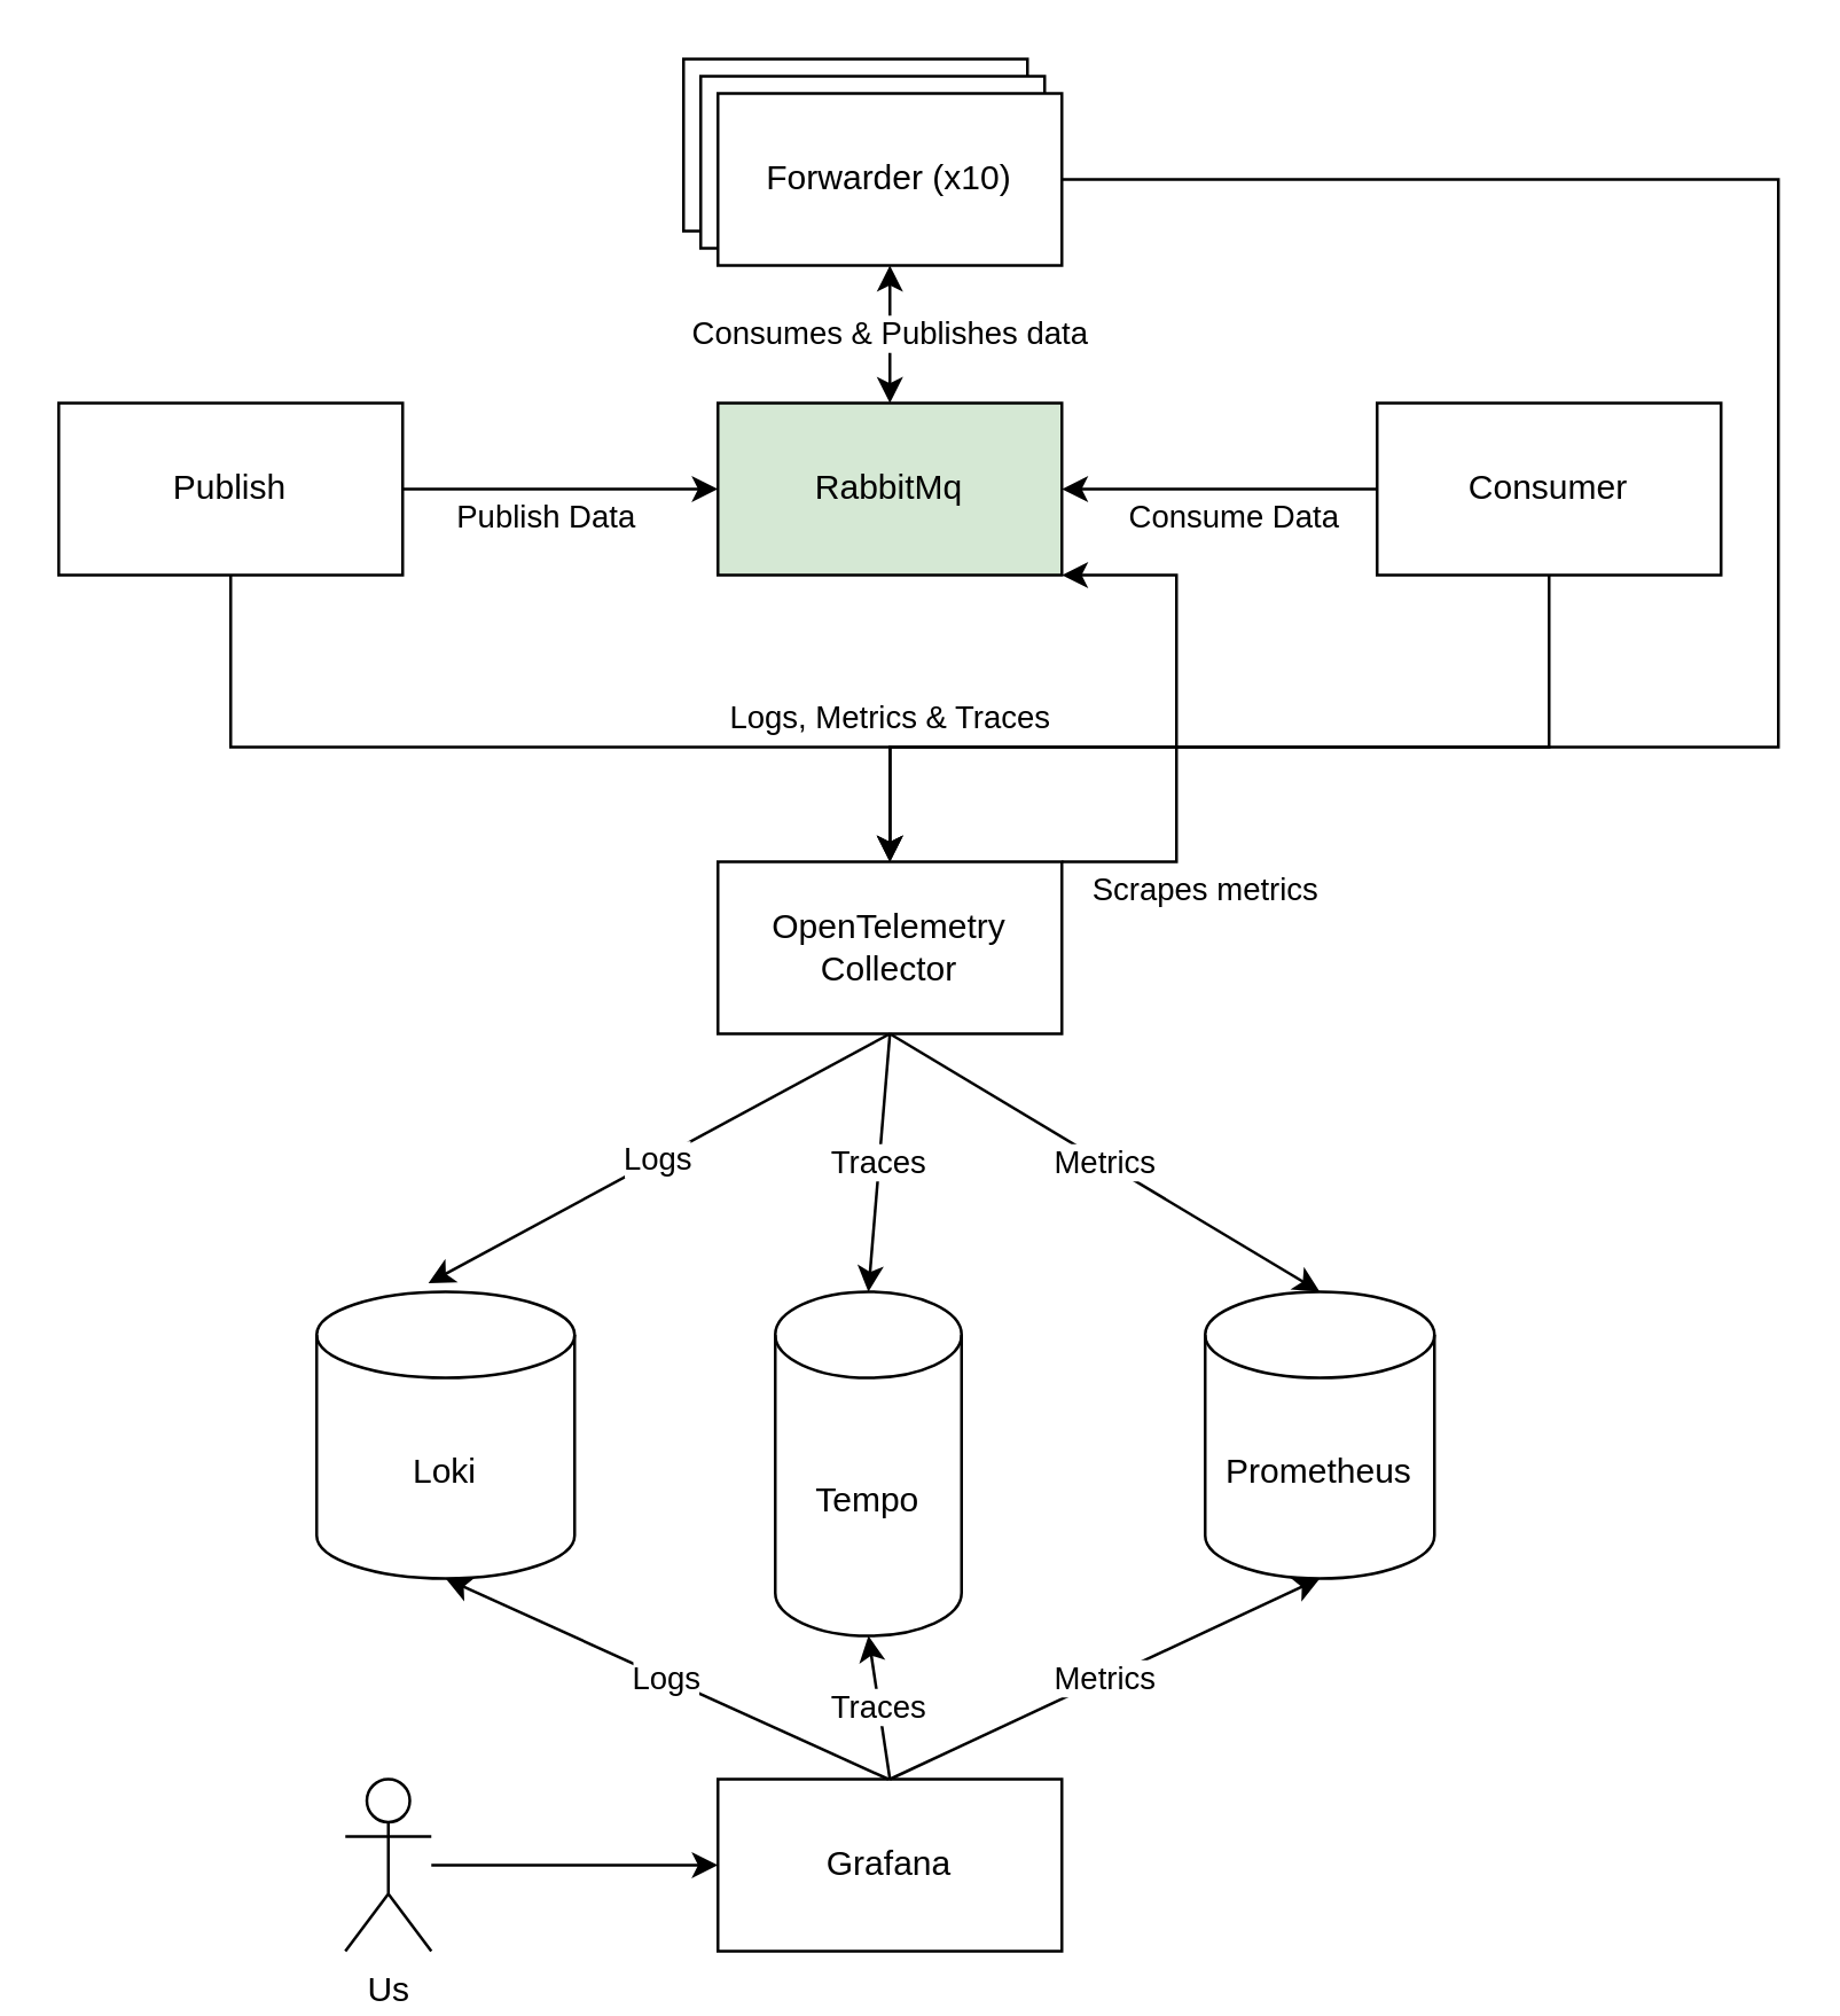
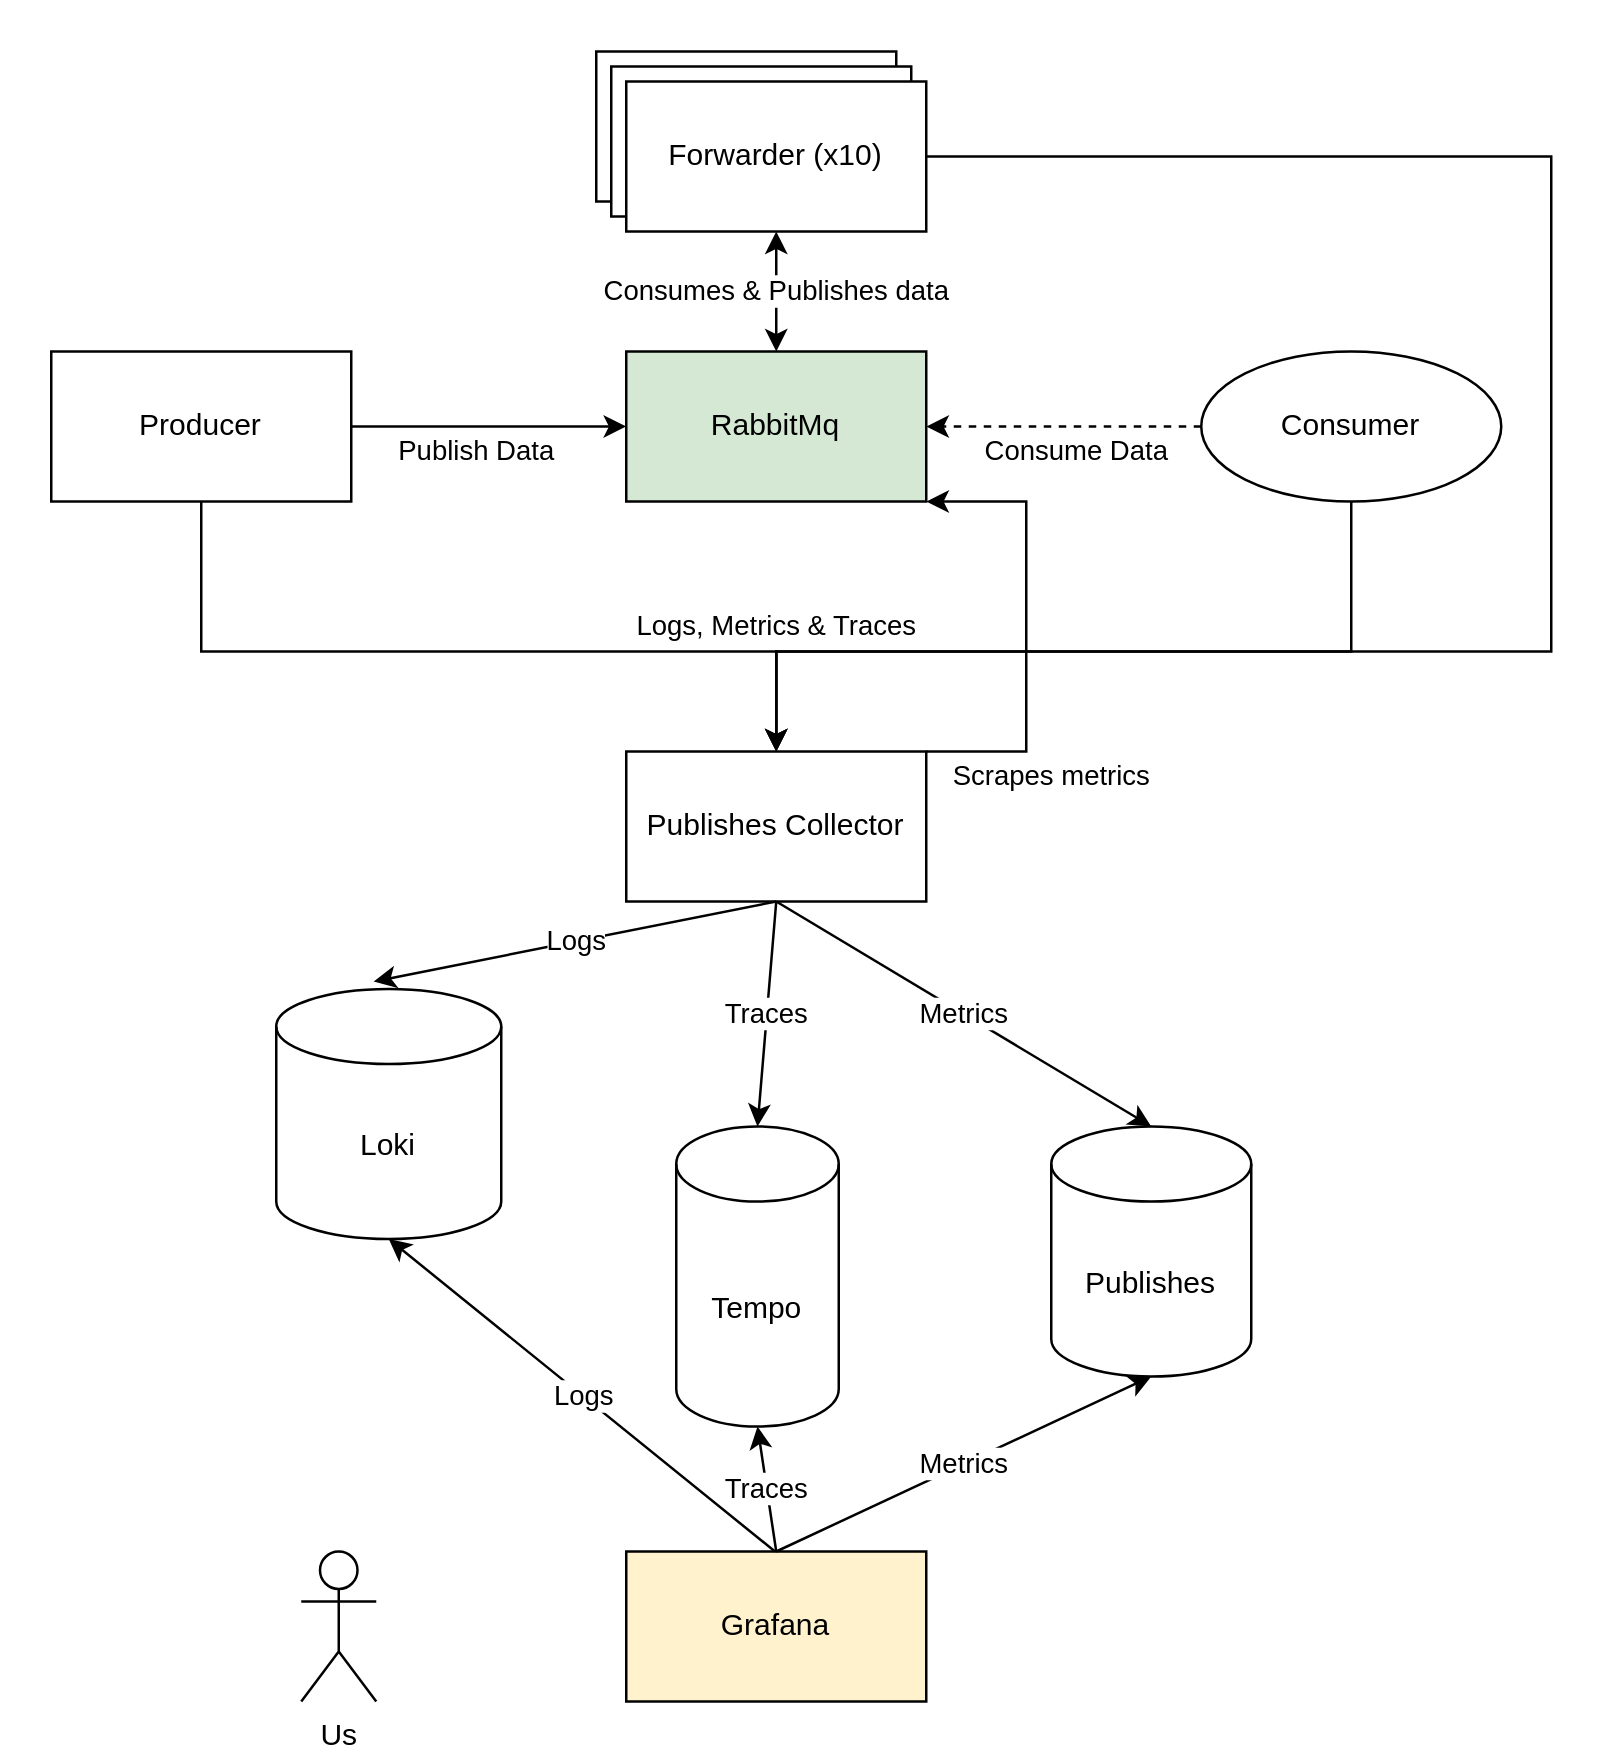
  <mxCell id="0" />
  <mxCell id="1" parent="0" />
- <mxCell id="2" value="Publish" style="rounded=0;whiteSpace=wrap;html=1;" vertex="1" parent="1"><mxGeometry x="20" y="140" width="120" height="60" as="geometry" /></mxCell>
- <mxCell id="3" value="Consumer" style="rounded=0;whiteSpace=wrap;html=1;" vertex="1" parent="1"><mxGeometry x="480" y="140" width="120" height="60" as="geometry" /></mxCell>
- <mxCell id="4" value="OpenTelemetry Collector" style="rounded=0;whiteSpace=wrap;html=1;" vertex="1" parent="1"><mxGeometry x="250" y="300" width="120" height="60" as="geometry" /></mxCell>
- <mxCell id="5" value="Loki" style="shape=cylinder3;whiteSpace=wrap;html=1;boundedLbl=1;backgroundOutline=1;size=15;" vertex="1" parent="1"><mxGeometry x="110" y="450" width="90" height="100" as="geometry" /></mxCell>
+ <mxCell id="2" value="Producer" style="rounded=0;whiteSpace=wrap;html=1;" vertex="1" parent="1"><mxGeometry x="20" y="140" width="120" height="60" as="geometry" /></mxCell>
+ <mxCell id="3" value="Consumer" style="ellipse;whiteSpace=wrap;html=1;" vertex="1" parent="1"><mxGeometry x="480" y="140" width="120" height="60" as="geometry" /></mxCell>
+ <mxCell id="4" value="Publishes Collector" style="rounded=0;whiteSpace=wrap;html=1;" vertex="1" parent="1"><mxGeometry x="250" y="300" width="120" height="60" as="geometry" /></mxCell>
+ <mxCell id="5" value="Loki" style="shape=cylinder3;whiteSpace=wrap;html=1;boundedLbl=1;backgroundOutline=1;size=15;" vertex="1" parent="1"><mxGeometry x="110" y="395" width="90" height="100" as="geometry" /></mxCell>
  <mxCell id="6" value="Tempo" style="shape=cylinder3;whiteSpace=wrap;html=1;boundedLbl=1;backgroundOutline=1;size=15;" vertex="1" parent="1"><mxGeometry x="270" y="450" width="65" height="120" as="geometry" /></mxCell>
- <mxCell id="7" value="Prometheus" style="shape=cylinder3;whiteSpace=wrap;html=1;boundedLbl=1;backgroundOutline=1;size=15;" vertex="1" parent="1"><mxGeometry x="420" y="450" width="80" height="100" as="geometry" /></mxCell>
+ <mxCell id="7" value="Publishes" style="shape=cylinder3;whiteSpace=wrap;html=1;boundedLbl=1;backgroundOutline=1;size=15;" vertex="1" parent="1"><mxGeometry x="420" y="450" width="80" height="100" as="geometry" /></mxCell>
  <mxCell id="8" value="" style="endArrow=classic;html=1;rounded=0;exitX=0.5;exitY=1;exitDx=0;exitDy=0;entryX=0.5;entryY=0;entryDx=0;entryDy=0;" edge="1" parent="1" source="2" target="4"><mxGeometry x="-0.2" width="50" height="50" relative="1" as="geometry"><mxPoint x="270" y="250" as="sourcePoint" /><mxPoint x="320" y="200" as="targetPoint" /><Array as="points"><mxPoint x="80" y="260" /><mxPoint x="310" y="260" /></Array><mxPoint as="offset" /></mxGeometry></mxCell>
  <mxCell id="9" value="RabbitMq" style="rounded=0;whiteSpace=wrap;html=1;fillColor=#d5e8d4;" vertex="1" parent="1"><mxGeometry x="250" y="140" width="120" height="60" as="geometry" /></mxCell>
  <mxCell id="10" value="Publish Data" style="endArrow=classic;html=1;rounded=0;entryX=0;entryY=0.5;entryDx=0;entryDy=0;" edge="1" parent="1" target="9"><mxGeometry x="-0.091" y="-10" width="50" height="50" relative="1" as="geometry"><mxPoint x="140" y="170" as="sourcePoint" /><mxPoint x="260" y="90" as="targetPoint" /><Array as="points" /><mxPoint as="offset" /></mxGeometry></mxCell>
- <mxCell id="11" value="Consume Data" style="endArrow=classic;html=1;rounded=0;entryX=1;entryY=0.5;entryDx=0;entryDy=0;exitX=0;exitY=0.5;exitDx=0;exitDy=0;" edge="1" parent="1" source="3" target="9"><mxGeometry x="-0.091" y="10" width="50" height="50" relative="1" as="geometry"><mxPoint x="550" y="90" as="sourcePoint" /><mxPoint x="565" y="40" as="targetPoint" /><Array as="points" /><mxPoint as="offset" /></mxGeometry></mxCell>
+ <mxCell id="11" value="Consume Data" style="endArrow=classic;html=1;rounded=0;entryX=1;entryY=0.5;entryDx=0;entryDy=0;exitX=0;exitY=0.5;exitDx=0;exitDy=0;dashed=1;" edge="1" parent="1" source="3" target="9"><mxGeometry x="-0.091" y="10" width="50" height="50" relative="1" as="geometry"><mxPoint x="550" y="90" as="sourcePoint" /><mxPoint x="565" y="40" as="targetPoint" /><Array as="points" /><mxPoint as="offset" /></mxGeometry></mxCell>
  <mxCell id="12" value="Logs, Metrics &amp;amp; Traces" style="endArrow=classic;html=1;rounded=0;exitX=0.5;exitY=1;exitDx=0;exitDy=0;" edge="1" parent="1" source="3"><mxGeometry x="0.758" y="-10" width="50" height="50" relative="1" as="geometry"><mxPoint x="460" y="200" as="sourcePoint" /><mxPoint x="310" y="300" as="targetPoint" /><Array as="points"><mxPoint x="540" y="260" /><mxPoint x="310" y="260" /></Array><mxPoint x="10" y="-10" as="offset" /></mxGeometry></mxCell>
- <mxCell id="13" value="Grafana" style="rounded=0;whiteSpace=wrap;html=1;" vertex="1" parent="1"><mxGeometry x="250" y="620" width="120" height="60" as="geometry" /></mxCell>
+ <mxCell id="13" value="Grafana" style="rounded=0;whiteSpace=wrap;html=1;fillColor=#fff2cc;" vertex="1" parent="1"><mxGeometry x="250" y="620" width="120" height="60" as="geometry" /></mxCell>
  <mxCell id="14" value="Us" style="shape=umlActor;verticalLabelPosition=bottom;verticalAlign=top;html=1;outlineConnect=0;" vertex="1" parent="1"><mxGeometry x="120" y="620" width="30" height="60" as="geometry" /></mxCell>
- <mxCell id="15" value="" style="endArrow=classic;html=1;rounded=0;entryX=0;entryY=0.5;entryDx=0;entryDy=0;" edge="1" parent="1" source="14" target="13"><mxGeometry width="50" height="50" relative="1" as="geometry"><mxPoint x="170" y="650" as="sourcePoint" /><mxPoint x="220" y="600" as="targetPoint" /></mxGeometry></mxCell>
  <mxCell id="16" value="Metrics" style="endArrow=classic;html=1;rounded=0;entryX=0.5;entryY=1;entryDx=0;entryDy=0;entryPerimeter=0;" edge="1" parent="1" target="7"><mxGeometry width="50" height="50" relative="1" as="geometry"><mxPoint x="310" y="620" as="sourcePoint" /><mxPoint x="360" y="570" as="targetPoint" /></mxGeometry></mxCell>
  <mxCell id="17" value="Traces" style="endArrow=classic;html=1;rounded=0;entryX=0.5;entryY=1;entryDx=0;entryDy=0;entryPerimeter=0;" edge="1" parent="1" target="6"><mxGeometry width="50" height="50" relative="1" as="geometry"><mxPoint x="310" y="620" as="sourcePoint" /><mxPoint x="470" y="560" as="targetPoint" /></mxGeometry></mxCell>
  <mxCell id="18" value="Logs" style="endArrow=classic;html=1;rounded=0;entryX=0.5;entryY=1;entryDx=0;entryDy=0;entryPerimeter=0;" edge="1" parent="1" target="5"><mxGeometry width="50" height="50" relative="1" as="geometry"><mxPoint x="309.5" y="620" as="sourcePoint" /><mxPoint x="309.5" y="550" as="targetPoint" /></mxGeometry></mxCell>
  <mxCell id="19" value="Metrics" style="endArrow=classic;html=1;rounded=0;entryX=0.5;entryY=0;entryDx=0;entryDy=0;entryPerimeter=0;exitX=0.5;exitY=1;exitDx=0;exitDy=0;" edge="1" parent="1" source="4" target="7"><mxGeometry width="50" height="50" relative="1" as="geometry"><mxPoint x="565" y="400" as="sourcePoint" /><mxPoint x="715" y="330" as="targetPoint" /></mxGeometry></mxCell>
  <mxCell id="20" value="Traces" style="endArrow=classic;html=1;rounded=0;entryX=0.5;entryY=0;entryDx=0;entryDy=0;entryPerimeter=0;" edge="1" parent="1" target="6"><mxGeometry width="50" height="50" relative="1" as="geometry"><mxPoint x="310" y="360" as="sourcePoint" /><mxPoint x="565" y="330" as="targetPoint" /></mxGeometry></mxCell>
  <mxCell id="21" value="Logs" style="endArrow=classic;html=1;rounded=0;entryX=0.433;entryY=-0.03;entryDx=0;entryDy=0;entryPerimeter=0;exitX=0.5;exitY=1;exitDx=0;exitDy=0;" edge="1" parent="1" source="4" target="5"><mxGeometry width="50" height="50" relative="1" as="geometry"><mxPoint x="564.5" y="400" as="sourcePoint" /><mxPoint x="410" y="330" as="targetPoint" /></mxGeometry></mxCell>
  <mxCell id="22" value="Scrapes metrics" style="endArrow=classic;html=1;rounded=0;entryX=1;entryY=1;entryDx=0;entryDy=0;" edge="1" parent="1" target="9"><mxGeometry x="-0.556" y="-14" width="50" height="50" relative="1" as="geometry"><mxPoint x="370" y="300" as="sourcePoint" /><mxPoint x="420" y="250" as="targetPoint" /><Array as="points"><mxPoint x="410" y="300" /><mxPoint x="410" y="200" /></Array><mxPoint x="-4" y="10" as="offset" /></mxGeometry></mxCell>
  <mxCell id="23" value="Forwarder (x10)" style="rounded=0;whiteSpace=wrap;html=1;" vertex="1" parent="1"><mxGeometry x="238" y="20" width="120" height="60" as="geometry" /></mxCell>
  <mxCell id="24" value="Forwarder (x10)" style="rounded=0;whiteSpace=wrap;html=1;" vertex="1" parent="1"><mxGeometry x="244" y="26" width="120" height="60" as="geometry" /></mxCell>
  <mxCell id="25" value="Forwarder (x10)" style="rounded=0;whiteSpace=wrap;html=1;" vertex="1" parent="1"><mxGeometry x="250" y="32" width="120" height="60" as="geometry" /></mxCell>
  <mxCell id="26" value="Consumes &amp;amp; Publishes data" style="endArrow=classic;startArrow=classic;html=1;rounded=0;exitX=0.5;exitY=0;exitDx=0;exitDy=0;entryX=0.5;entryY=1;entryDx=0;entryDy=0;" edge="1" parent="1" source="9" target="25"><mxGeometry width="50" height="50" relative="1" as="geometry"><mxPoint x="460" y="120" as="sourcePoint" /><mxPoint x="510" y="70" as="targetPoint" /></mxGeometry></mxCell>
  <mxCell id="27" value="" style="endArrow=classic;html=1;rounded=0;exitX=1;exitY=0.5;exitDx=0;exitDy=0;entryX=0.5;entryY=0;entryDx=0;entryDy=0;" edge="1" parent="1" source="25" target="4"><mxGeometry width="50" height="50" relative="1" as="geometry"><mxPoint x="470" y="80" as="sourcePoint" /><mxPoint x="520" y="30" as="targetPoint" /><Array as="points"><mxPoint x="620" y="62" /><mxPoint x="620" y="260" /><mxPoint x="310" y="260" /></Array></mxGeometry></mxCell>
